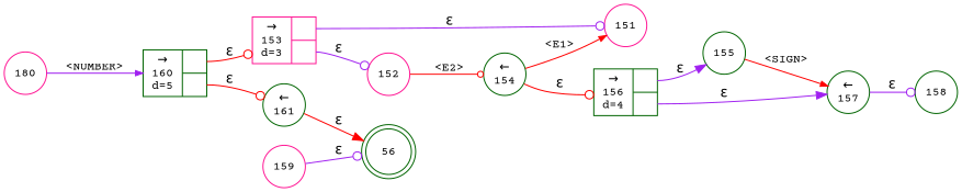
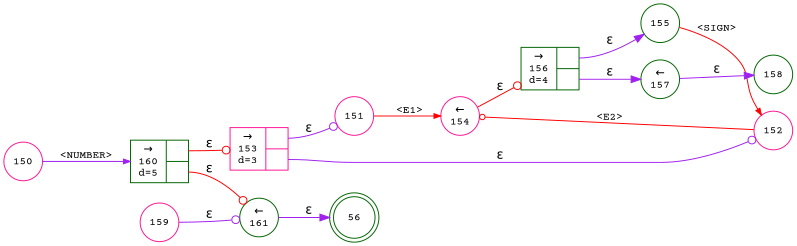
  digraph {
    fontname="Courier Prime"
    rankdir=LR
    node [color=darkgreen fixedsize=true fontname="Courier Prime" fontsize=11 shape=circle peripheries=1]
    edge [arrowhead=odot color=purple fontname="Courier Prime"]
    n1 [label=56 shape=doublecircle width=.6 peripheries=""]
    n2 [fixedsize=false label="{&rarr;\n160\nd=5|{<p0>|<p1>}}" shape=record]
    n3 [label="&larr;\n161" width=.55]
    n4 [color=deeppink fixedsize=false label="{&rarr;\n153\nd=3|{<p0>|<p1>}}" shape=record]
    n5 [color=deeppink label=151 width=.55]
    n6 [color=deeppink label=152 width=.55]
-   n7 [color=deeppink label=180 width=.55]
-   n8 [label="&larr;\n154" width=.55]
+   n7 [color=deeppink label=150 width=.55]
+   n8 [color=deeppink label="&larr;\n154" width=.55]
    n9 [fixedsize=false label="{&rarr;\n156\nd=4|{<p0>|<p1>}}" shape=record]
    n10 [label=155 width=.55]
    n11 [label="&larr;\n157" width=.55]
    n12 [label=158 width=.55]
    n13 [color=deeppink label=159 width=.55]
    n2 -> n3 [color=red label="&epsilon;" tailport=p1]
    n2 -> n4 [color=red label="&epsilon;" tailport=p0]
-   n3 -> n1 [arrowhead=normal color=red label="&epsilon;"]
+   n3 -> n1 [arrowhead=normal label="&epsilon;"]
    n4 -> n5 [label="&epsilon;" tailport=p0]
    n4 -> n6 [label="&epsilon;" tailport=p1]
-   n8 -> n5 [arrowhead=normal arrowsize=.7 color=red fontsize=11 label="<E1>"]
+   n5 -> n8 [arrowhead=normal arrowsize=.7 color=red fontsize=11 label="<E1>"]
    n6 -> n8 [arrowsize=.7 color=red fontsize=11 label="<E2>"]
    n7 -> n2 [arrowhead=normal arrowsize=.7 fontsize=11 label="<NUMBER>"]
    n8 -> n9 [color=red label="&epsilon;"]
    n9 -> n10 [arrowhead=normal label="&epsilon;" tailport=p0]
    n9 -> n11 [arrowhead=normal label="&epsilon;" tailport=p1]
-   n10 -> n11 [arrowhead=normal arrowsize=.7 color=red fontsize=11 label="<SIGN>"]
-   n11 -> n12 [label="&epsilon;"]
-   n13 -> n1 [label="&epsilon;"]
+   n10 -> n6 [arrowhead=normal arrowsize=.7 color=red fontsize=11 label="<SIGN>"]
+   n11 -> n12 [arrowhead=normal label="&epsilon;"]
+   n13 -> n3 [label="&epsilon;"]
  }
